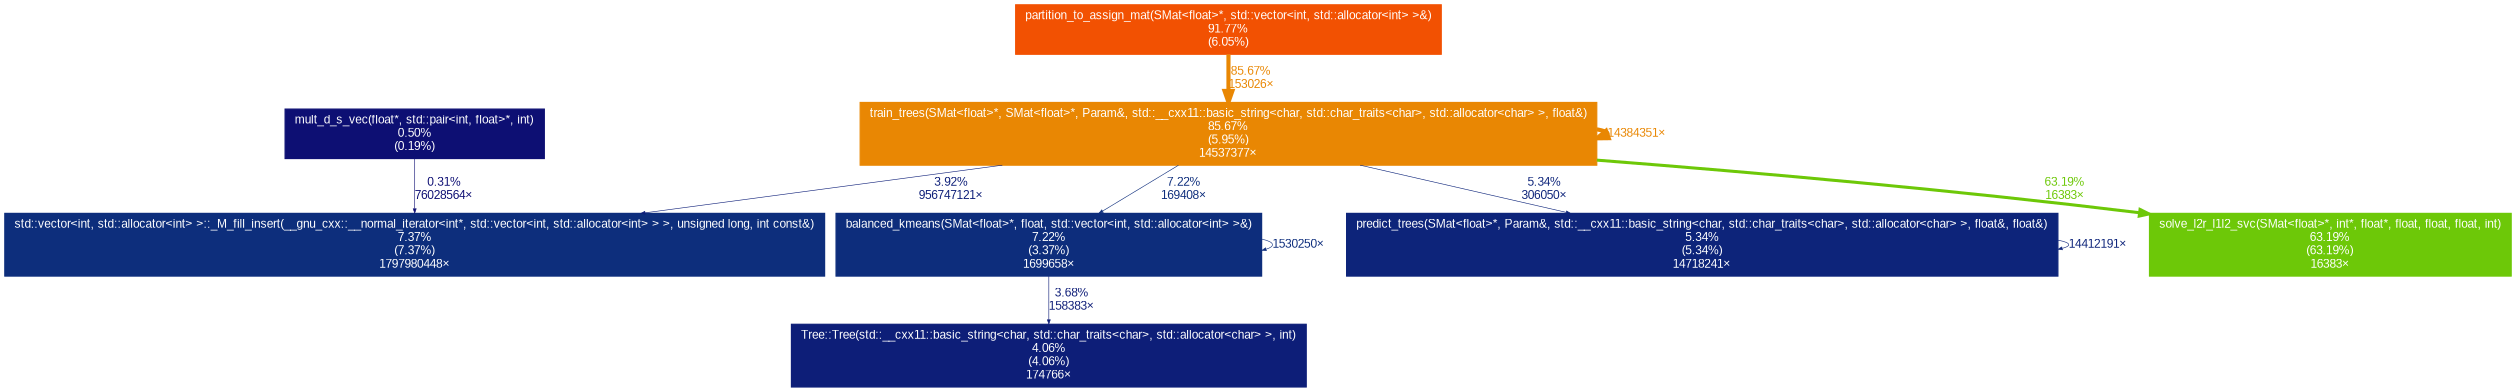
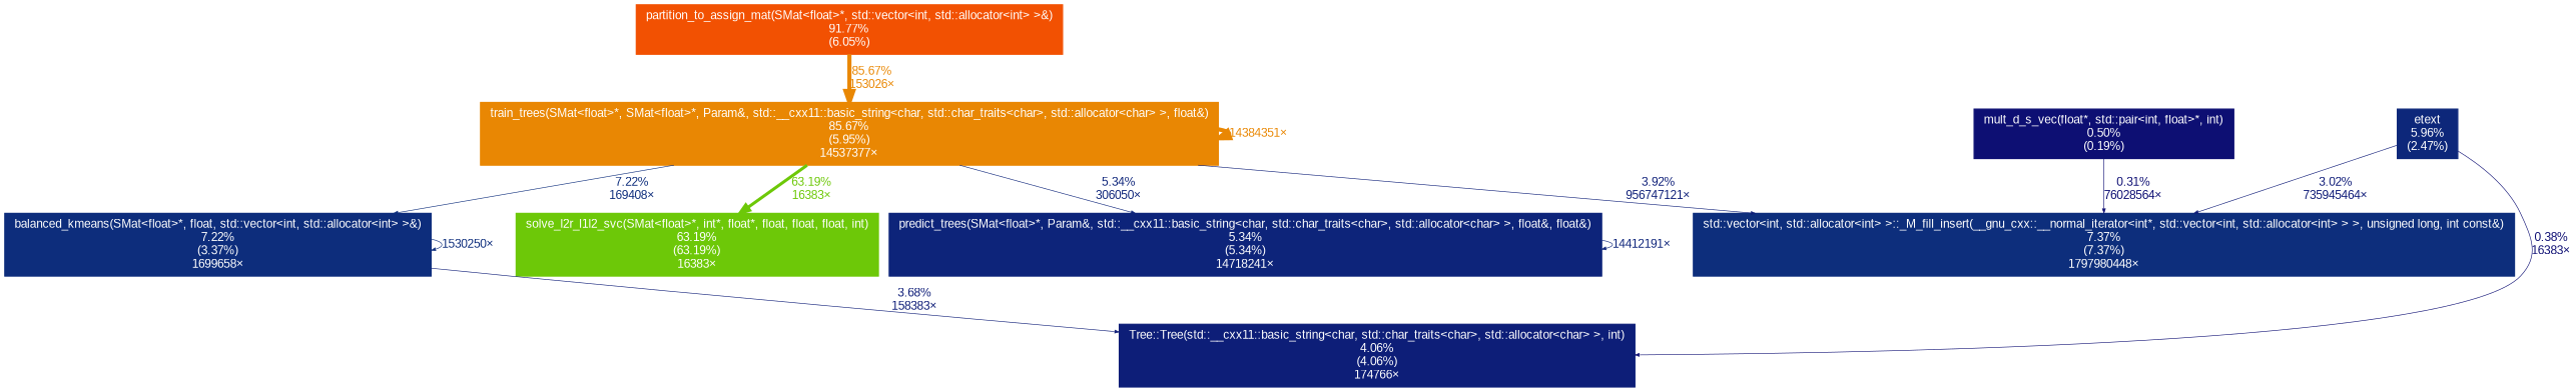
  digraph {
    fontname=Arial
    nodesep=0.125
    ranksep=0.25
    node [fontcolor="#ffffff" fontname=Arial fontsize=10.00 shape=box style=filled]
    edge [arrowsize=0.35 color="#e98703" fontcolor="#e98703" fontname=Arial fontsize=10.00 labeldistance=0.50 penwidth=0.50]
    n1 [color="#f25102" height=0 label="partition_to_assign_mat(SMat<float>*, std::vector<int, std::allocator<int> >&)\n91.77%\n(6.05%)" width=0]
    n2 [color="#e98703" height=0 label="train_trees(SMat<float>*, SMat<float>*, Param&, std::__cxx11::basic_string<char, std::char_traits<char>, std::allocator<char> >, float&)\n85.67%\n(5.95%)\n14537377×" width=0]
    n3 [color="#6dc808" height=0 label="solve_l2r_l1l2_svc(SMat<float>*, int*, float*, float, float, float, int)\n63.19%\n(63.19%)\n16383×" width=0]
    n4 [color="#0d2e7c" height=0 label="std::vector<int, std::allocator<int> >::_M_fill_insert(__gnu_cxx::__normal_iterator<int*, std::vector<int, std::allocator<int> > >, unsigned long, int const&)\n7.37%\n(7.37%)\n1797980448×" width=0]
    n5 [color="#0d2d7c" height=0 label="balanced_kmeans(SMat<float>*, float, std::vector<int, std::allocator<int> >&)\n7.22%\n(3.37%)\n1699658×" width=0]
    n6 [color="#0d247a" height=0 label="predict_trees(SMat<float>*, Param&, std::__cxx11::basic_string<char, std::char_traits<char>, std::allocator<char> >, float&, float&)\n5.34%\n(5.34%)\n14718241×" width=0]
    n7 [color="#0d1e78" height=0 label="Tree::Tree(std::__cxx11::basic_string<char, std::char_traits<char>, std::allocator<char> >, int)\n4.06%\n(4.06%)\n174766×" width=0]
+   n8 [color="#0d277a" height=0 label="etext\n5.96%\n(2.47%)" width=0]
    n9 [color="#0d0f73" height=0 label="mult_d_s_vec(float*, std::pair<int, float>*, int)\n0.50%\n(0.19%)" width=0]
    n1 -> n2 [arrowsize=0.93 label="85.67%\n153026×" labeldistance=3.43 penwidth=3.43]
    n2 -> n2 [arrowsize=0.93 label="14384351×" labeldistance=3.43 penwidth=3.43]
    n2 -> n3 [arrowsize=0.79 color="#6dc808" fontcolor="#6dc808" label="63.19%\n16383×" labeldistance=2.53 penwidth=2.53]
    n2 -> n4 [color="#0d1e78" fontcolor="#0d1e78" label="3.92%\n956747121×"]
    n2 -> n5 [color="#0d2d7c" fontcolor="#0d2d7c" label="7.22%\n169408×"]
    n2 -> n6 [color="#0d247a" fontcolor="#0d247a" label="5.34%\n306050×"]
    n5 -> n5 [color="#0d2d7c" fontcolor="#0d2d7c" label="1530250×"]
    n5 -> n7 [color="#0d1c77" fontcolor="#0d1c77" label="3.68%\n158383×"]
    n6 -> n6 [color="#0d247a" fontcolor="#0d247a" label="14412191×"]
+   n8 -> n4 [color="#0d1a77" fontcolor="#0d1a77" label="3.02%\n735945464×"]
+   n8 -> n7 [color="#0d0e73" fontcolor="#0d0e73" label="0.38%\n16383×"]
    n9 -> n4 [color="#0d0e73" fontcolor="#0d0e73" label="0.31%\n76028564×"]
  }
